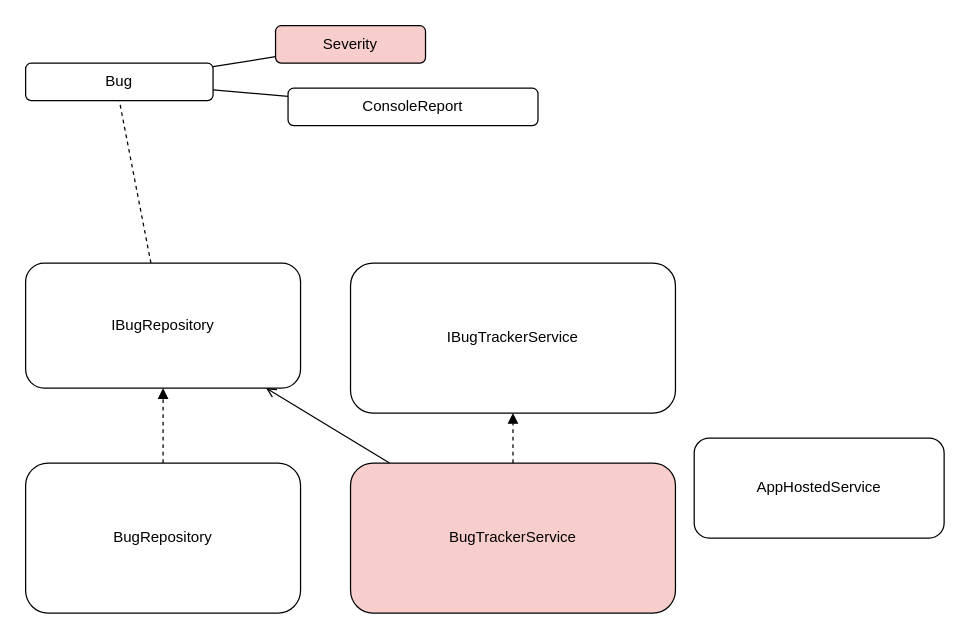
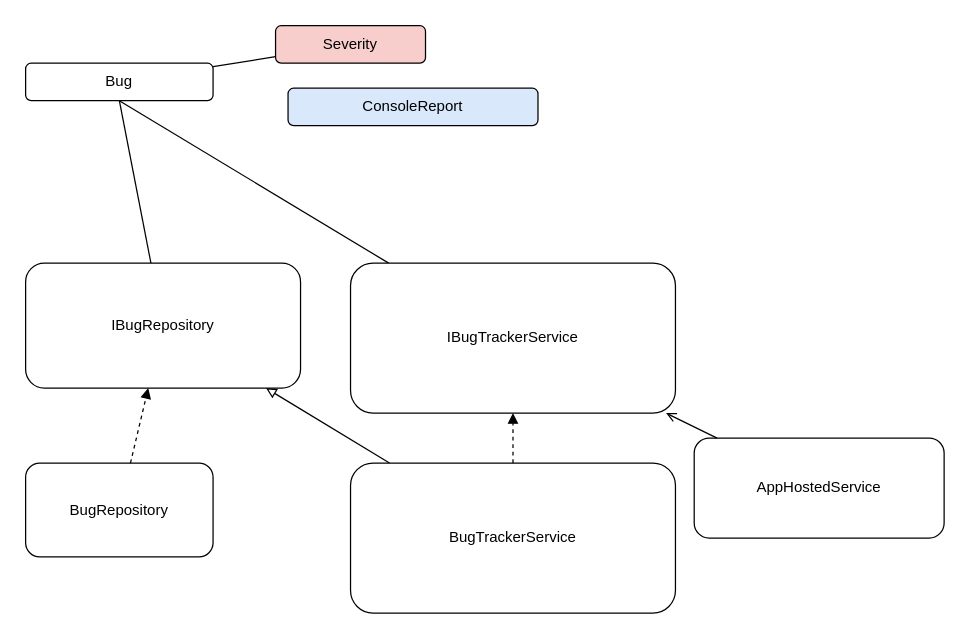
  <mxCell id="0" />
  <mxCell id="1" parent="0" />
  <mxCell id="2" value="Bug" style="rounded=1;whiteSpace=wrap;html=1;" vertex="1" parent="1"><mxGeometry x="20" y="50" width="150" height="30" as="geometry" /></mxCell>
  <mxCell id="3" value="Severity" style="rounded=1;whiteSpace=wrap;html=1;fillColor=#f8cecc;" vertex="1" parent="1"><mxGeometry x="220" y="20" width="120" height="30" as="geometry" /></mxCell>
- <mxCell id="4" style="rounded=0;orthogonalLoop=1;jettySize=auto;html=1;entryX=0.5;entryY=1;entryDx=0;entryDy=0;endArrow=none;endFill=0;dashed=1;" edge="1" parent="1" source="5" target="2"><mxGeometry relative="1" as="geometry" /></mxCell>
+ <mxCell id="4" style="rounded=0;orthogonalLoop=1;jettySize=auto;html=1;entryX=0.5;entryY=1;entryDx=0;entryDy=0;endArrow=none;endFill=0;" edge="1" parent="1" source="5" target="2"><mxGeometry relative="1" as="geometry" /></mxCell>
  <mxCell id="5" value="IBugRepository" style="rounded=1;whiteSpace=wrap;html=1;strokeColor=#000000;" vertex="1" parent="1"><mxGeometry x="20" y="210" width="220" height="100" as="geometry" /></mxCell>
- <mxCell id="6" value="BugRepository" style="rounded=1;whiteSpace=wrap;html=1;" vertex="1" parent="1"><mxGeometry x="20" y="370" width="220" height="120" as="geometry" /></mxCell>
+ <mxCell id="6" value="BugRepository" style="rounded=1;whiteSpace=wrap;html=1;" vertex="1" parent="1"><mxGeometry x="20" y="370" width="150" height="75" as="geometry" /></mxCell>
+ <mxCell id="7" style="rounded=0;orthogonalLoop=1;jettySize=auto;html=1;entryX=0.5;entryY=1;entryDx=0;entryDy=0;endArrow=none;endFill=0;" edge="1" parent="1" source="8" target="2"><mxGeometry relative="1" as="geometry" /></mxCell>
  <mxCell id="8" value="IBugTrackerService" style="rounded=1;whiteSpace=wrap;html=1;strokeColor=#000000;" vertex="1" parent="1"><mxGeometry x="280" y="210" width="260" height="120" as="geometry" /></mxCell>
- <mxCell id="9" value="BugTrackerService" style="rounded=1;whiteSpace=wrap;html=1;fillColor=#f8cecc;" vertex="1" parent="1"><mxGeometry x="280" y="370" width="260" height="120" as="geometry" /></mxCell>
+ <mxCell id="9" value="BugTrackerService" style="rounded=1;whiteSpace=wrap;html=1;" vertex="1" parent="1"><mxGeometry x="280" y="370" width="260" height="120" as="geometry" /></mxCell>
  <mxCell id="10" value="AppHostedService" style="rounded=1;whiteSpace=wrap;html=1;" vertex="1" parent="1"><mxGeometry x="555" y="350" width="200" height="80" as="geometry" /></mxCell>
- <mxCell id="11" value="ConsoleReport" style="rounded=1;whiteSpace=wrap;html=1;" vertex="1" parent="1"><mxGeometry x="230" y="70" width="200" height="30" as="geometry" /></mxCell>
+ <mxCell id="11" value="ConsoleReport" style="rounded=1;whiteSpace=wrap;html=1;fillColor=#dae8fc;" vertex="1" parent="1"><mxGeometry x="230" y="70" width="200" height="30" as="geometry" /></mxCell>
  <mxCell id="12" style="endArrow=block;endFill=1;dashed=1;strokeColor=#000000;" edge="1" parent="1" source="6" target="5"><mxGeometry relative="1" as="geometry" /></mxCell>
  <mxCell id="13" style="endArrow=block;endFill=1;dashed=1;strokeColor=#000000;" edge="1" parent="1" source="9" target="8"><mxGeometry relative="1" as="geometry" /></mxCell>
- <mxCell id="14" style="endArrow=open;endFill=0;strokeColor=#000000;" edge="1" parent="1" source="9" target="5"><mxGeometry relative="1" as="geometry" /></mxCell>
- <mxCell id="16" style="endArrow=none;endFill=0;strokeColor=#000000;" edge="1" parent="1" source="11" target="2"><mxGeometry relative="1" as="geometry" /></mxCell>
+ <mxCell id="14" style="endArrow=block;endFill=0;strokeColor=#000000;" edge="1" parent="1" source="9" target="5"><mxGeometry relative="1" as="geometry" /></mxCell>
+ <mxCell id="15" style="endArrow=open;endFill=0;strokeColor=#000000;" edge="1" parent="1" source="10" target="8"><mxGeometry relative="1" as="geometry" /></mxCell>
  <mxCell id="17" style="endArrow=none;endFill=0;strokeColor=#000000;" edge="1" parent="1" source="2" target="3"><mxGeometry relative="1" as="geometry" /></mxCell>
